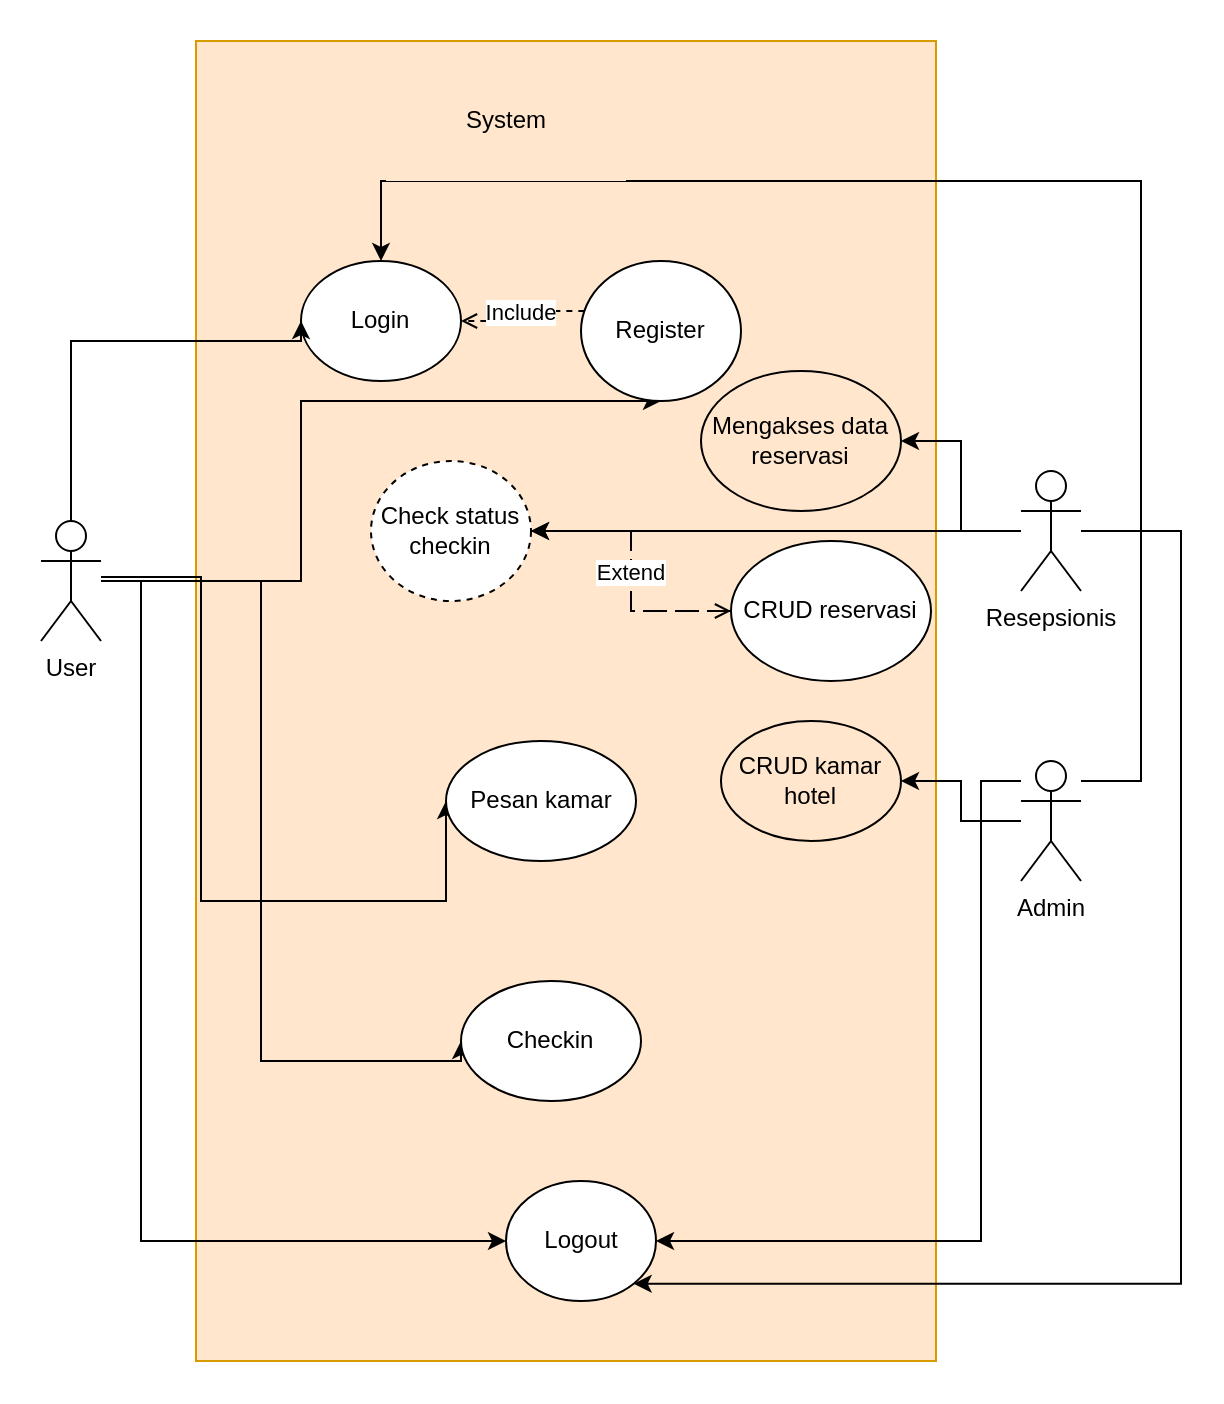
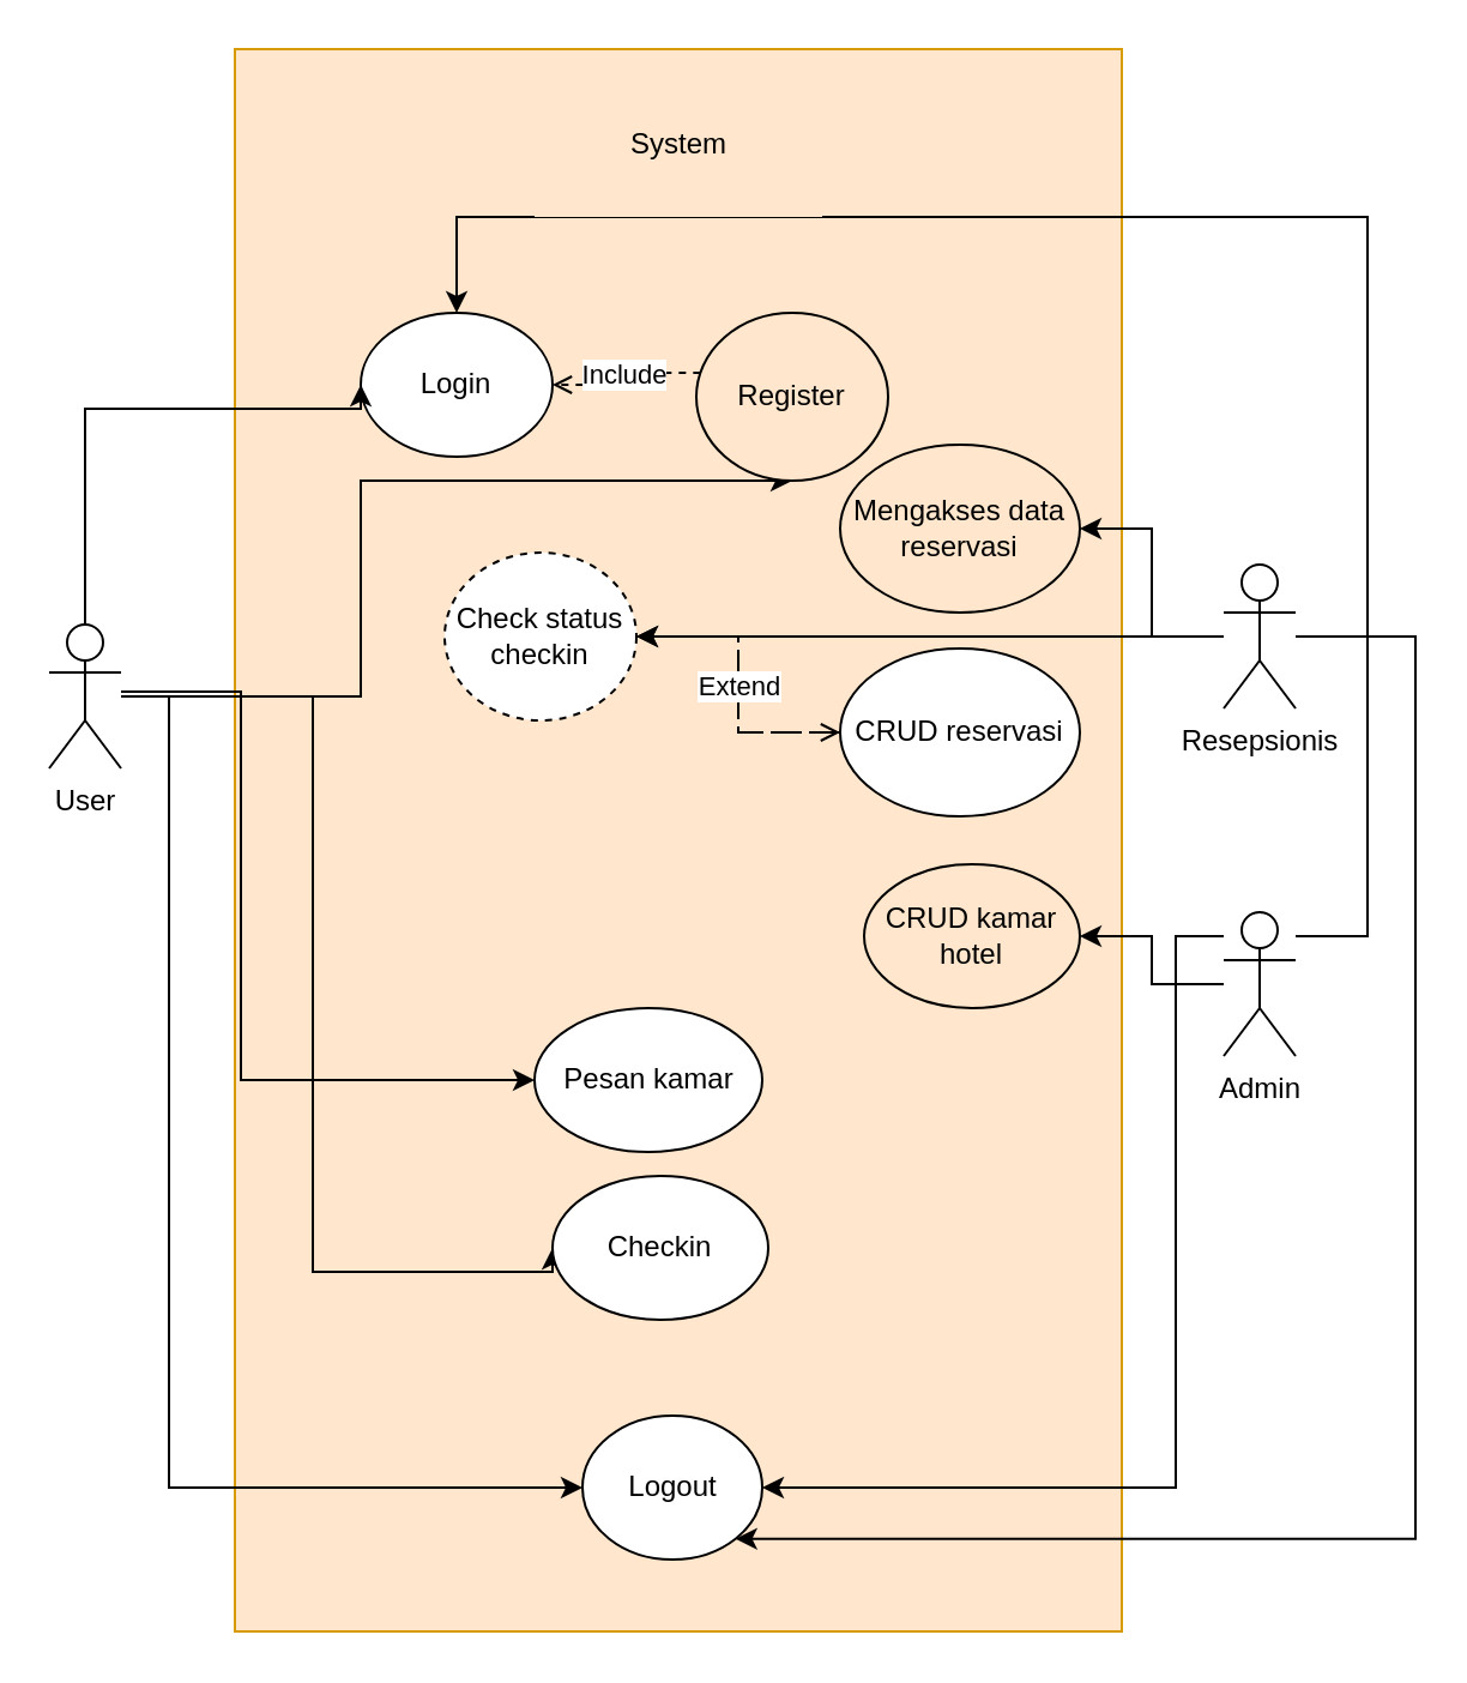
  <mxCell id="0" />
  <mxCell id="1" parent="0" />
  <mxCell id="2" value="" style="rounded=0;whiteSpace=wrap;html=1;fillColor=#ffe6cc;strokeColor=#d79b00;" parent="1" vertex="1"><mxGeometry x="97.5" width="370" height="660" as="geometry" y="20" /></mxCell>
  <mxCell id="3" value="Login" style="ellipse;whiteSpace=wrap;html=1;" parent="1" vertex="1"><mxGeometry x="150" y="130" width="80" height="60" as="geometry" /></mxCell>
  <mxCell id="4" style="edgeStyle=orthogonalEdgeStyle;rounded=0;orthogonalLoop=1;jettySize=auto;html=1;entryX=0;entryY=0.5;entryDx=0;entryDy=0;" parent="1" source="9" target="3" edge="1"><mxGeometry relative="1" as="geometry"><Array as="points"><mxPoint x="35" y="170" /></Array></mxGeometry></mxCell>
  <mxCell id="5" style="edgeStyle=orthogonalEdgeStyle;rounded=0;orthogonalLoop=1;jettySize=auto;html=1;" parent="1" source="9" target="20" edge="1"><mxGeometry relative="1" as="geometry"><Array as="points"><mxPoint x="150" y="290" /><mxPoint x="150" y="200" /></Array></mxGeometry></mxCell>
  <mxCell id="6" style="edgeStyle=orthogonalEdgeStyle;rounded=0;orthogonalLoop=1;jettySize=auto;html=1;entryX=0;entryY=0.5;entryDx=0;entryDy=0;" parent="1" source="9" target="24" edge="1"><mxGeometry relative="1" as="geometry"><Array as="points"><mxPoint x="130" y="290" /><mxPoint x="130" y="530" /></Array></mxGeometry></mxCell>
  <mxCell id="7" style="edgeStyle=orthogonalEdgeStyle;rounded=0;orthogonalLoop=1;jettySize=auto;html=1;entryX=0;entryY=0.5;entryDx=0;entryDy=0;" parent="1" edge="1" target="25"><mxGeometry relative="1" as="geometry"><Array as="points"><mxPoint x="100" y="288" /><mxPoint x="100" y="450" /></Array><mxPoint x="50" y="288" as="sourcePoint" /><mxPoint x="235" y="498" as="targetPoint" /></mxGeometry></mxCell>
  <mxCell id="8" style="edgeStyle=orthogonalEdgeStyle;rounded=0;orthogonalLoop=1;jettySize=auto;html=1;entryX=0;entryY=0.5;entryDx=0;entryDy=0;" parent="1" source="9" target="18" edge="1"><mxGeometry relative="1" as="geometry"><Array as="points"><mxPoint x="70" y="290" /><mxPoint x="70" y="620" /></Array></mxGeometry></mxCell>
  <mxCell id="9" value="User&lt;br&gt;" style="shape=umlActor;verticalLabelPosition=bottom;verticalAlign=top;html=1;outlineConnect=0;" parent="1" vertex="1"><mxGeometry x="20" y="260" width="30" height="60" as="geometry" /></mxCell>
  <mxCell id="10" style="edgeStyle=orthogonalEdgeStyle;rounded=0;orthogonalLoop=1;jettySize=auto;html=1;" parent="1" source="13" target="3" edge="1"><mxGeometry relative="1" as="geometry"><Array as="points"><mxPoint x="570" y="390" /><mxPoint x="570" y="90" /><mxPoint x="190" y="90" /></Array></mxGeometry></mxCell>
  <mxCell id="11" style="edgeStyle=orthogonalEdgeStyle;rounded=0;orthogonalLoop=1;jettySize=auto;html=1;" parent="1" source="13" target="21" edge="1"><mxGeometry relative="1" as="geometry" /></mxCell>
  <mxCell id="12" style="edgeStyle=orthogonalEdgeStyle;rounded=0;orthogonalLoop=1;jettySize=auto;html=1;entryX=1;entryY=0.5;entryDx=0;entryDy=0;" parent="1" source="13" target="18" edge="1"><mxGeometry relative="1" as="geometry"><Array as="points"><mxPoint x="490" y="390" /><mxPoint x="490" y="620" /></Array></mxGeometry></mxCell>
  <mxCell id="13" value="Admin" style="shape=umlActor;verticalLabelPosition=bottom;verticalAlign=top;html=1;outlineConnect=0;" parent="1" vertex="1"><mxGeometry x="510" y="380" width="30" height="60" as="geometry" /></mxCell>
  <mxCell id="14" style="edgeStyle=orthogonalEdgeStyle;rounded=0;orthogonalLoop=1;jettySize=auto;html=1;" parent="1" source="17" target="29" edge="1"><mxGeometry relative="1" as="geometry" /></mxCell>
  <mxCell id="15" style="edgeStyle=orthogonalEdgeStyle;rounded=0;orthogonalLoop=1;jettySize=auto;html=1;entryX=1;entryY=1;entryDx=0;entryDy=0;" parent="1" source="17" target="18" edge="1"><mxGeometry relative="1" as="geometry"><Array as="points"><mxPoint x="590" y="265" /><mxPoint x="590" y="641" /></Array></mxGeometry></mxCell>
  <mxCell id="16" style="edgeStyle=orthogonalEdgeStyle;rounded=0;orthogonalLoop=1;jettySize=auto;html=1;endArrow=classic;endFill=1;" parent="1" source="17" target="27" edge="1"><mxGeometry relative="1" as="geometry" /></mxCell>
  <mxCell id="17" value="Resepsionis" style="shape=umlActor;verticalLabelPosition=bottom;verticalAlign=top;html=1;outlineConnect=0;" parent="1" vertex="1"><mxGeometry x="510" y="235" width="30" height="60" as="geometry" /></mxCell>
- <mxCell id="18" value="Logout" style="ellipse;whiteSpace=wrap;html=1;" parent="1" vertex="1"><mxGeometry x="252.5" y="590" width="75" height="60" as="geometry" /></mxCell>
+ <mxCell id="18" value="Logout" style="ellipse;whiteSpace=wrap;html=1;" parent="1" vertex="1"><mxGeometry x="242.5" y="590" width="75" height="60" as="geometry" /></mxCell>
  <mxCell id="19" value="Include" style="edgeStyle=orthogonalEdgeStyle;rounded=0;orthogonalLoop=1;jettySize=auto;html=1;entryX=1;entryY=0.5;entryDx=0;entryDy=0;endArrow=open;endFill=0;dashed=1;" parent="1" source="20" target="3" edge="1"><mxGeometry relative="1" as="geometry"><Array as="points"><mxPoint x="260" y="155" /><mxPoint x="260" y="160" /></Array></mxGeometry></mxCell>
- <mxCell id="20" value="Register" style="ellipse;whiteSpace=wrap;html=1;" parent="1" vertex="1"><mxGeometry x="290" y="130" width="80" height="70" as="geometry" /></mxCell>
+ <mxCell id="20" value="Register" style="ellipse;whiteSpace=wrap;html=1;fillColor=#ffe6cc;" parent="1" vertex="1"><mxGeometry x="290" y="130" width="80" height="70" as="geometry" /></mxCell>
  <mxCell id="21" value="CRUD kamar hotel" style="ellipse;whiteSpace=wrap;html=1;fillColor=#ffe6cc;" parent="1" vertex="1"><mxGeometry x="360" y="360" width="90" height="60" as="geometry" /></mxCell>
  <mxCell id="22" value="" style="edgeStyle=orthogonalEdgeStyle;rounded=0;orthogonalLoop=1;jettySize=auto;html=1;dashed=1;dashPattern=8 8;" edge="1" parent="1" source="23" target="29"><mxGeometry relative="1" as="geometry" /></mxCell>
- <mxCell id="23" value="CRUD reservasi" style="ellipse;whiteSpace=wrap;html=1;" parent="1" vertex="1"><mxGeometry x="365" y="270" width="100" height="70" as="geometry" /></mxCell>
+ <mxCell id="23" value="CRUD reservasi" style="ellipse;whiteSpace=wrap;html=1;" parent="1" vertex="1"><mxGeometry x="350" y="270" width="100" height="70" as="geometry" /></mxCell>
  <mxCell id="24" value="Checkin" style="ellipse;whiteSpace=wrap;html=1;" parent="1" vertex="1"><mxGeometry x="230" y="490" width="90" height="60" as="geometry" /></mxCell>
- <mxCell id="25" value="Pesan kamar" style="ellipse;whiteSpace=wrap;html=1;" parent="1" vertex="1"><mxGeometry x="222.5" y="370" width="95" height="60" as="geometry" /></mxCell>
- <mxCell id="26" value="System" style="rounded=0;whiteSpace=wrap;html=1;fillColor=#ffe6cc;strokeColor=none;" parent="1" vertex="1"><mxGeometry x="192.5" y="30" width="120" height="60" as="geometry" /></mxCell>
+ <mxCell id="25" value="Pesan kamar" style="ellipse;whiteSpace=wrap;html=1;" parent="1" vertex="1"><mxGeometry x="222.5" y="420" width="95" height="60" as="geometry" /></mxCell>
+ <mxCell id="26" value="System" style="rounded=0;whiteSpace=wrap;html=1;fillColor=#ffe6cc;strokeColor=none;" parent="1" vertex="1"><mxGeometry x="222.5" y="30" width="120" height="60" as="geometry" /></mxCell>
  <mxCell id="27" value="Mengakses data reservasi" style="ellipse;whiteSpace=wrap;html=1;fillColor=#ffe6cc;" parent="1" vertex="1"><mxGeometry x="350" y="185" width="100" height="70" as="geometry" /></mxCell>
  <mxCell id="28" value="Extend" style="edgeStyle=orthogonalEdgeStyle;orthogonalLoop=1;jettySize=auto;html=1;dashed=1;dashPattern=8 8;endArrow=open;endFill=0;rounded=0;" edge="1" parent="1" source="29" target="23"><mxGeometry x="0.011" relative="1" as="geometry"><mxPoint as="offset" /></mxGeometry></mxCell>
  <mxCell id="29" value="Check status checkin" style="ellipse;whiteSpace=wrap;html=1;dashed=1;" vertex="1" parent="1"><mxGeometry x="185" y="230" width="80" height="70" as="geometry" /></mxCell>
